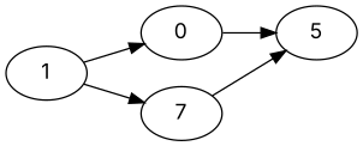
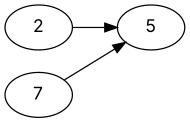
  digraph {
    fontname=Inter
    rankdir=LR
    node [fontname=Inter]
    edge [fontname=Inter heightLimit=10 primaryType=sideStreet secondaryType=none village=Lummerland weight=20]
-   1
-   2 [label=0]
+   2
    n3 [label=7]
    n4 [label=5]
-   1 -> 2 [primaryType=mainStreet]
-   1 -> n3
    2 -> n4 [weight=50]
    n3 -> n4
  }
